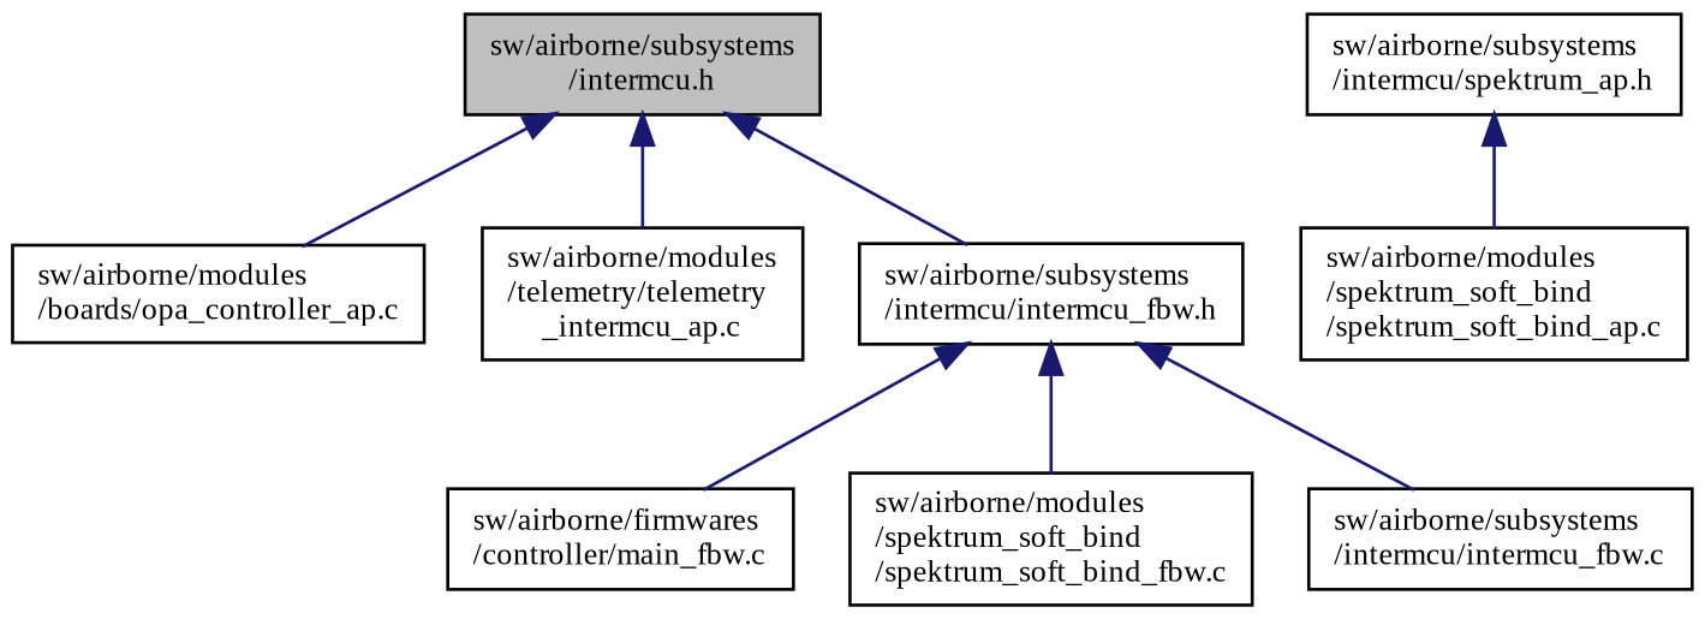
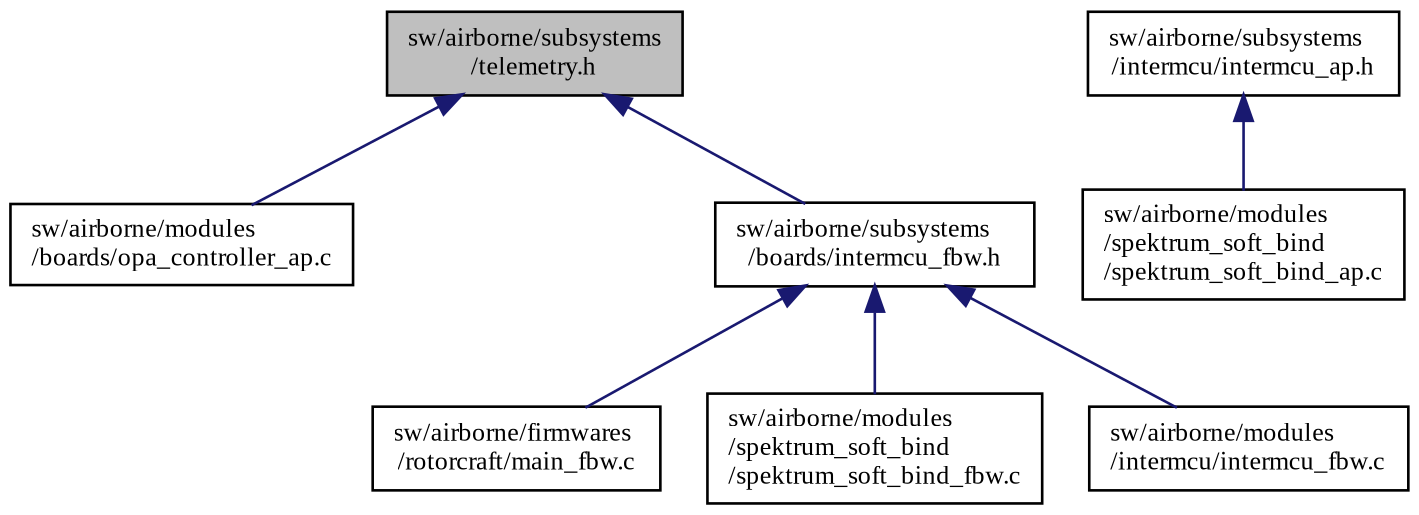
  digraph {
    fontname="Liberation Serif"
    node [color=black fillcolor=white fontname="Liberation Serif" fontsize=10 shape=record style=filled]
    edge [color=midnightblue dir=back fontname="Liberation Serif" fontsize=10 labelfontname=FreeSans labelfontsize=10 style=solid]
-   n1 [fillcolor=grey75 fontcolor=black height=0.2 label="sw/airborne/subsystems\l/intermcu.h" width=0.4]
+   n1 [fillcolor=grey75 fontcolor=black height=0.2 label="sw/airborne/subsystems\l/telemetry.h" width=0.4]
    n2 [height=0.2 label="sw/airborne/modules\l/boards/opa_controller_ap.c" width=0.4]
-   n3 [height=0.2 label="sw/airborne/modules\l/telemetry/telemetry\l_intermcu_ap.c" width=0.4]
-   n4 [height=0.2 label="sw/airborne/subsystems\l/intermcu/intermcu_fbw.h" width=0.4]
-   n5 [height=0.2 label="sw/airborne/subsystems\l/intermcu/spektrum_ap.h" width=0.4]
+   n4 [height=0.2 label="sw/airborne/subsystems\l/boards/intermcu_fbw.h" width=0.4]
+   n5 [height=0.2 label="sw/airborne/subsystems\l/intermcu/intermcu_ap.h" width=0.4]
    n6 [height=0.2 label="sw/airborne/modules\l/spektrum_soft_bind\l/spektrum_soft_bind_ap.c" width=0.4]
-   n7 [height=0.2 label="sw/airborne/firmwares\l/controller/main_fbw.c" width=0.4]
+   n7 [height=0.2 label="sw/airborne/firmwares\l/rotorcraft/main_fbw.c" width=0.4]
    n8 [height=0.2 label="sw/airborne/modules\l/spektrum_soft_bind\l/spektrum_soft_bind_fbw.c" width=0.4]
-   n9 [height=0.2 label="sw/airborne/subsystems\l/intermcu/intermcu_fbw.c" width=0.4]
+   n9 [height=0.2 label="sw/airborne/modules\l/intermcu/intermcu_fbw.c" width=0.4]
    n1 -> n2
-   n1 -> n3
    n1 -> n4
    n4 -> n7
    n4 -> n8
    n4 -> n9
    n5 -> n6
  }
